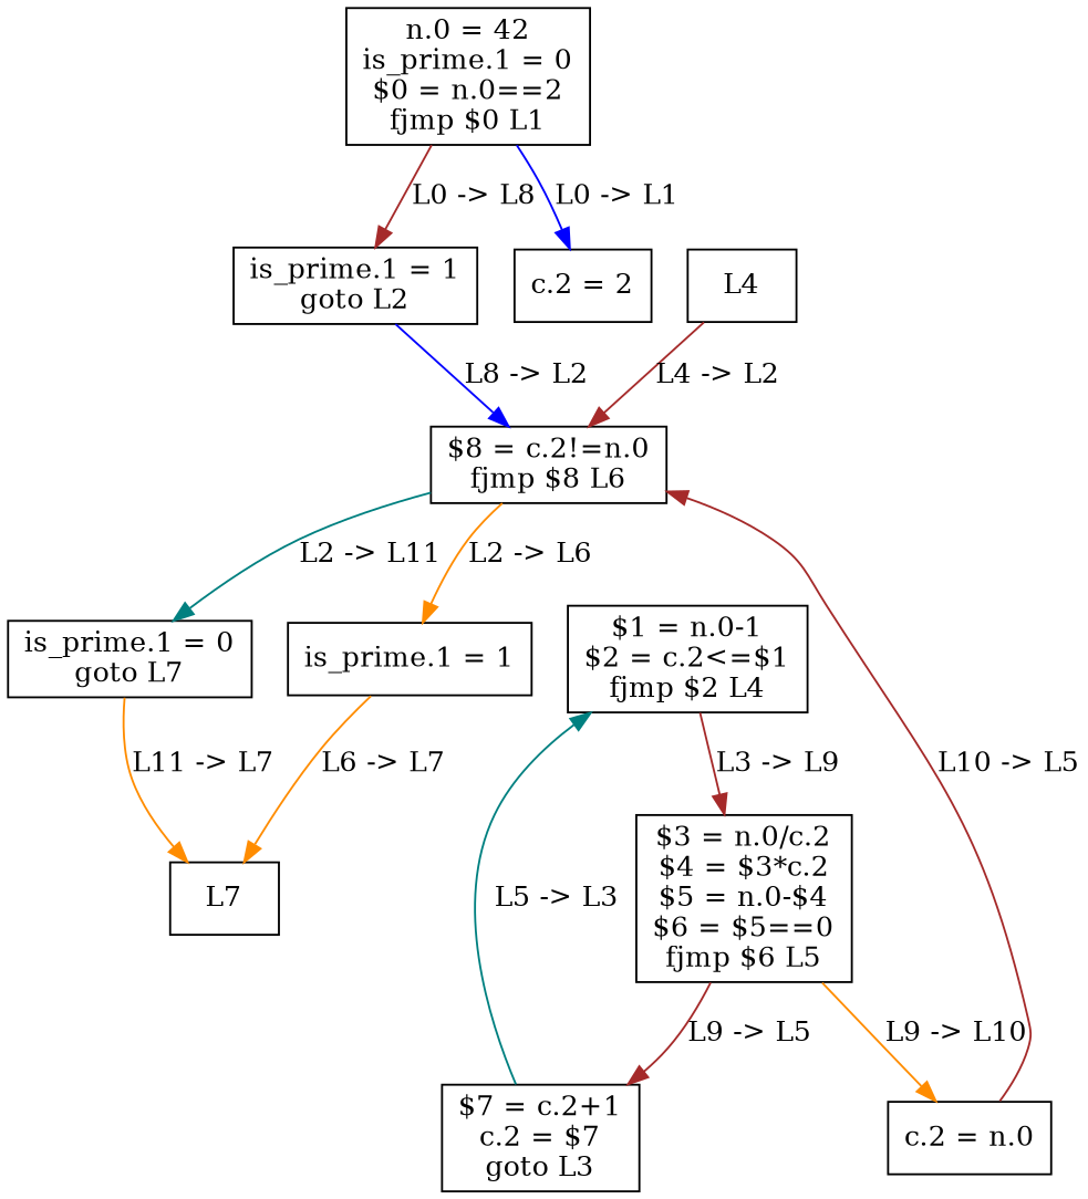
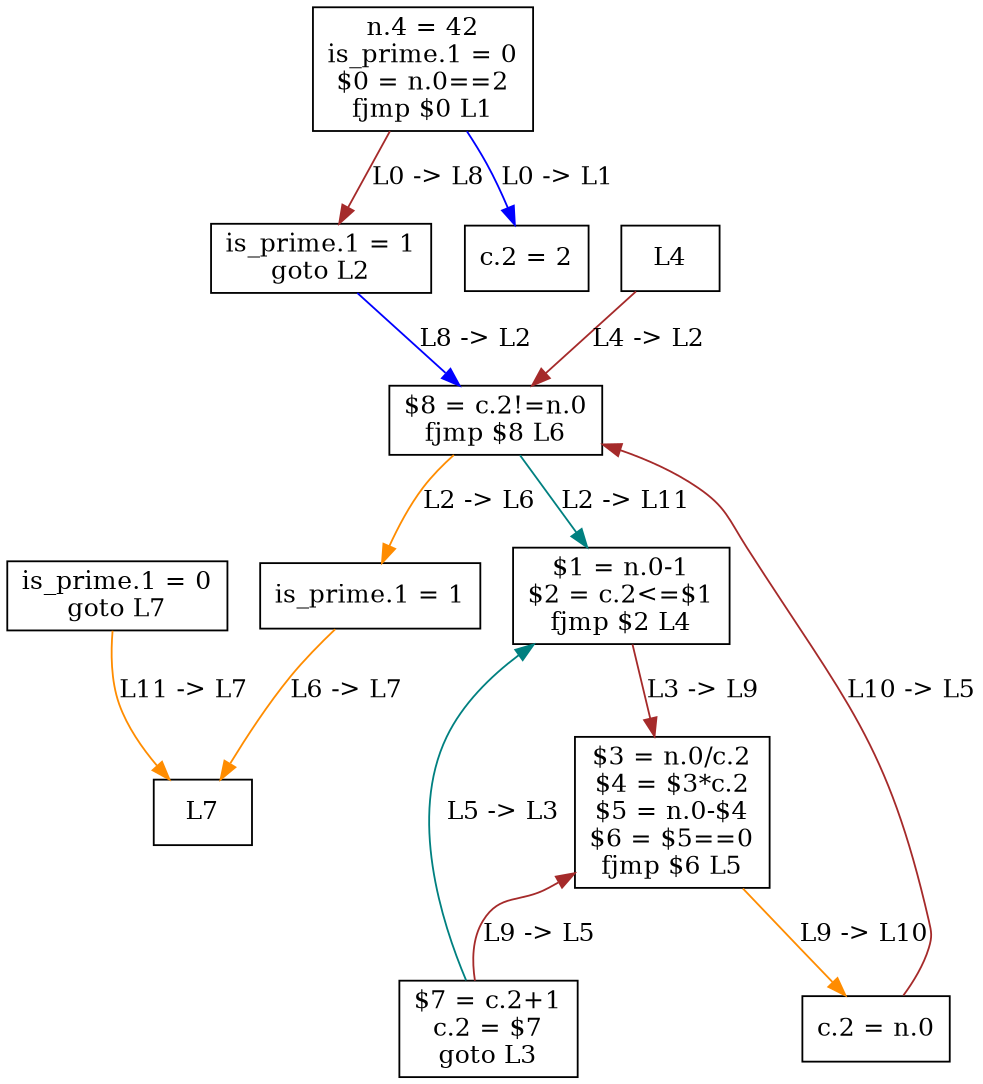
  digraph {
    node [shape=rectangle]
    edge [color=brown]
-   n1 [label="n.0 = 42\nis_prime.1 = 0\n$0 = n.0==2\nfjmp $0 L1"]
+   n1 [label="n.4 = 42\nis_prime.1 = 0\n$0 = n.0==2\nfjmp $0 L1"]
    n2 [label="is_prime.1 = 1\ngoto L2"]
    n3 [label="c.2 = 2"]
    n4 [label="$8 = c.2!=n.0\nfjmp $8 L6"]
    n5 [label="is_prime.1 = 0\ngoto L7"]
    n6 [label="is_prime.1 = 1"]
    n7 [label="$1 = n.0-1\n$2 = c.2<=$1\nfjmp $2 L4"]
    n8 [label="$3 = n.0/c.2\n$4 = $3*c.2\n$5 = n.0-$4\n$6 = $5==0\nfjmp $6 L5"]
    n9 [label="c.2 = n.0"]
    n10 [label="$7 = c.2+1\nc.2 = $7\ngoto L3"]
    L4
    L7
    n1 -> n2 [label="L0 -> L8"]
    n1 -> n3 [color=blue label="L0 -> L1"]
    n2 -> n4 [color=blue label="L8 -> L2"]
-   n4 -> n5 [color=teal label="L2 -> L11"]
+   n4 -> n7 [color=teal label="L2 -> L11"]
    n4 -> n6 [color=darkorange label="L2 -> L6"]
    n5 -> L7 [color=darkorange label="L11 -> L7"]
    n6 -> L7 [color=darkorange label="L6 -> L7"]
    n7 -> n8 [label="L3 -> L9"]
    n8 -> n9 [color=darkorange label="L9 -> L10"]
-   n8 -> n10 [label="L9 -> L5"]
+   n10 -> n8 [label="L9 -> L5"]
    n9 -> n4 [label="L10 -> L5"]
    n10 -> n7 [color=teal label="L5 -> L3"]
    L4 -> n4 [label="L4 -> L2"]
  }
